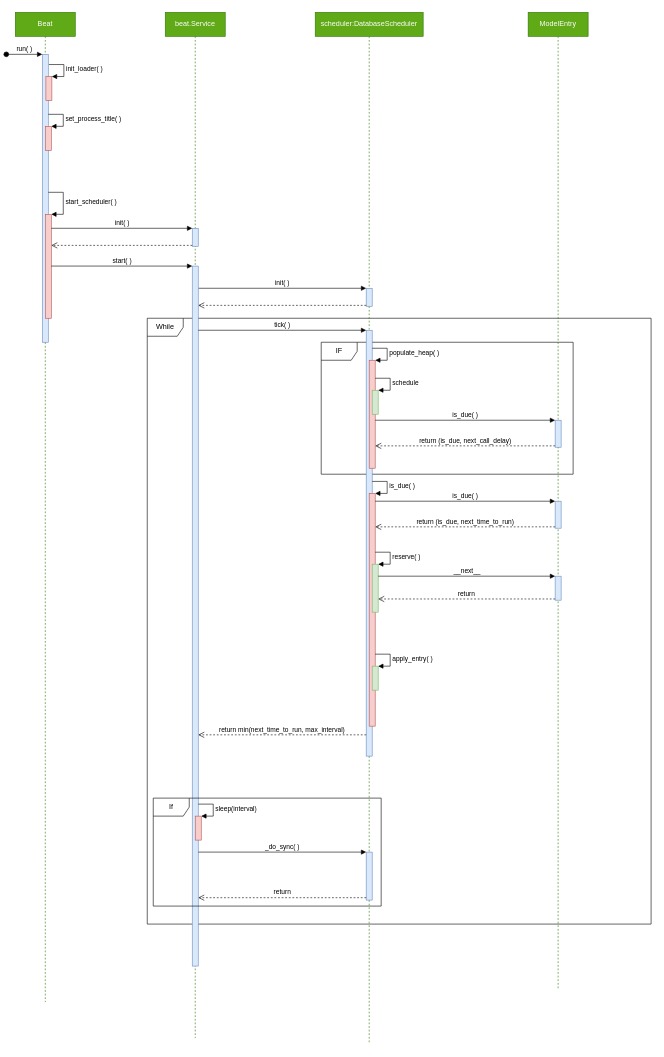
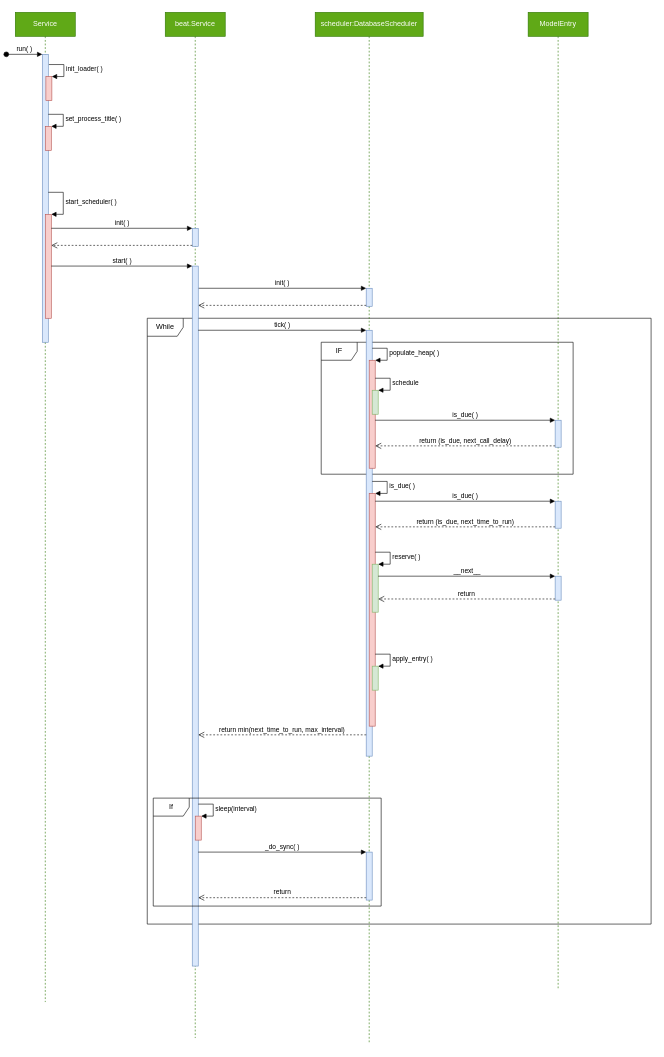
  <mxCell id="0" />
  <mxCell id="1" parent="0" />
  <mxCell id="2" value="While" style="shape=umlFrame;whiteSpace=wrap;html=1;" parent="1" vertex="1"><mxGeometry x="240" y="530" width="840" height="1010" as="geometry" /></mxCell>
  <mxCell id="3" value="init( )" style="html=1;verticalAlign=bottom;endArrow=block;entryX=0;entryY=0;" parent="1" source="17" target="26" edge="1"><mxGeometry relative="1" as="geometry"><mxPoint x="326" y="484" as="sourcePoint" /></mxGeometry></mxCell>
- <mxCell id="4" value="Beat" style="shape=umlLifeline;perimeter=lifelinePerimeter;whiteSpace=wrap;container=1;collapsible=0;recursiveResize=0;outlineConnect=0;fillColor=#60a917;strokeColor=#2D7600;fontColor=#ffffff;" parent="1" vertex="1"><mxGeometry x="20" y="20" width="100" height="1650" as="geometry" /></mxCell>
+ <mxCell id="4" value="Service" style="shape=umlLifeline;perimeter=lifelinePerimeter;whiteSpace=wrap;container=1;collapsible=0;recursiveResize=0;outlineConnect=0;fillColor=#60a917;strokeColor=#2D7600;fontColor=#ffffff;" parent="1" vertex="1"><mxGeometry x="20" y="20" width="100" height="1650" as="geometry" /></mxCell>
  <mxCell id="5" value="" style="html=1;points=[];perimeter=orthogonalPerimeter;fillColor=#dae8fc;strokeColor=#6c8ebf;" parent="4" vertex="1"><mxGeometry x="45" y="70" width="10" height="480" as="geometry" /></mxCell>
  <mxCell id="6" value="run( )" style="html=1;verticalAlign=bottom;startArrow=oval;endArrow=block;startSize=8;" parent="4" target="5" edge="1"><mxGeometry relative="1" as="geometry"><mxPoint x="-15" y="70" as="sourcePoint" /></mxGeometry></mxCell>
  <mxCell id="7" value="" style="group;" parent="4" vertex="1" connectable="0"><mxGeometry x="50" y="170" width="30" height="60" as="geometry" /></mxCell>
  <mxCell id="8" value="" style="html=1;points=[];perimeter=orthogonalPerimeter;fillColor=#f8cecc;strokeColor=#b85450;" parent="7" vertex="1"><mxGeometry y="20" width="10" height="40" as="geometry" /></mxCell>
  <mxCell id="9" value="set_process_title( )" style="edgeStyle=orthogonalEdgeStyle;html=1;align=left;spacingLeft=2;endArrow=block;rounded=0;entryX=1;entryY=0;" parent="7" target="8" edge="1"><mxGeometry relative="1" as="geometry"><mxPoint x="5" as="sourcePoint" /><Array as="points"><mxPoint x="30" /></Array></mxGeometry></mxCell>
  <mxCell id="10" value="" style="group" parent="4" vertex="1" connectable="0"><mxGeometry x="50" y="250" width="30" height="260" as="geometry" /></mxCell>
  <mxCell id="11" value="" style="html=1;points=[];perimeter=orthogonalPerimeter;fillColor=#f8cecc;strokeColor=#b85450;" parent="10" vertex="1"><mxGeometry y="86.667" width="10" height="173.333" as="geometry" /></mxCell>
  <mxCell id="12" value="start_scheduler( )" style="edgeStyle=orthogonalEdgeStyle;html=1;align=left;spacingLeft=2;endArrow=block;rounded=0;entryX=1;entryY=0;" parent="4" source="5" target="11" edge="1"><mxGeometry relative="1" as="geometry"><mxPoint x="55" y="250" as="sourcePoint" /><Array as="points"><mxPoint x="80" y="300" /><mxPoint x="80" y="337" /></Array></mxGeometry></mxCell>
  <mxCell id="13" value="" style="html=1;points=[];perimeter=orthogonalPerimeter;fillColor=#f8cecc;strokeColor=#b85450;" parent="1" vertex="1"><mxGeometry x="71" y="127" width="10" height="40" as="geometry" /></mxCell>
  <mxCell id="14" value="init_loader( )" style="edgeStyle=orthogonalEdgeStyle;html=1;align=left;spacingLeft=2;endArrow=block;rounded=0;entryX=1;entryY=0;" parent="1" target="13" edge="1"><mxGeometry relative="1" as="geometry"><mxPoint x="76" y="107" as="sourcePoint" /><Array as="points"><mxPoint x="101" y="107" /></Array></mxGeometry></mxCell>
  <mxCell id="15" value="beat.Service" style="shape=umlLifeline;perimeter=lifelinePerimeter;whiteSpace=wrap;html=1;container=1;collapsible=0;recursiveResize=0;outlineConnect=0;fillColor=#60a917;strokeColor=#2D7600;fontColor=#ffffff;" parent="1" vertex="1"><mxGeometry x="270" y="20" width="100" height="1710" as="geometry" /></mxCell>
  <mxCell id="16" value="" style="html=1;points=[];perimeter=orthogonalPerimeter;fillColor=#dae8fc;strokeColor=#6c8ebf;" parent="15" vertex="1"><mxGeometry x="45" y="360" width="10" height="30" as="geometry" /></mxCell>
  <mxCell id="17" value="" style="html=1;points=[];perimeter=orthogonalPerimeter;fillColor=#dae8fc;strokeColor=#6c8ebf;" parent="15" vertex="1"><mxGeometry x="45" y="423" width="10" height="1167" as="geometry" /></mxCell>
  <mxCell id="18" value="" style="html=1;points=[];perimeter=orthogonalPerimeter;fillColor=#f8cecc;strokeColor=#b85450;" parent="15" vertex="1"><mxGeometry x="50" y="1340" width="10" height="40" as="geometry" /></mxCell>
  <mxCell id="19" value="sleep(interval)" style="edgeStyle=orthogonalEdgeStyle;html=1;align=left;spacingLeft=2;endArrow=block;rounded=0;entryX=1;entryY=0;" parent="15" target="18" edge="1"><mxGeometry relative="1" as="geometry"><mxPoint x="55" y="1320" as="sourcePoint" /><Array as="points"><mxPoint x="80" y="1320" /></Array></mxGeometry></mxCell>
  <mxCell id="20" value="If" style="shape=umlFrame;whiteSpace=wrap;html=1;" parent="15" vertex="1"><mxGeometry x="-20" y="1310" width="380" height="180" as="geometry" /></mxCell>
  <mxCell id="21" value="init( )" style="html=1;verticalAlign=bottom;endArrow=block;entryX=0;entryY=0;" parent="1" source="11" target="16" edge="1"><mxGeometry relative="1" as="geometry"><mxPoint x="110" y="380" as="sourcePoint" /></mxGeometry></mxCell>
  <mxCell id="22" value="" style="html=1;verticalAlign=bottom;endArrow=open;dashed=1;endSize=8;exitX=0;exitY=0.95;" parent="1" source="16" target="11" edge="1"><mxGeometry relative="1" as="geometry"><mxPoint x="130" y="409" as="targetPoint" /></mxGeometry></mxCell>
  <mxCell id="23" value="start( )" style="html=1;verticalAlign=bottom;endArrow=block;entryX=0;entryY=0;exitX=1;exitY=0.498;exitDx=0;exitDy=0;exitPerimeter=0;" parent="1" source="11" target="17" edge="1"><mxGeometry relative="1" as="geometry"><mxPoint x="245" y="443" as="sourcePoint" /></mxGeometry></mxCell>
  <mxCell id="24" value="scheduler:DatabaseScheduler" style="shape=umlLifeline;perimeter=lifelinePerimeter;whiteSpace=wrap;html=1;container=1;collapsible=0;recursiveResize=0;outlineConnect=0;fillColor=#60a917;strokeColor=#2D7600;fontColor=#ffffff;" parent="1" vertex="1"><mxGeometry x="520" y="20" width="180" height="1720" as="geometry" /></mxCell>
  <mxCell id="25" value="IF" style="shape=umlFrame;whiteSpace=wrap;html=1;" parent="24" vertex="1"><mxGeometry x="10" y="550" width="420" height="220" as="geometry" /></mxCell>
  <mxCell id="26" value="" style="html=1;points=[];perimeter=orthogonalPerimeter;fillColor=#dae8fc;strokeColor=#6c8ebf;" parent="24" vertex="1"><mxGeometry x="85" y="460" width="10" height="30" as="geometry" /></mxCell>
  <mxCell id="27" value="" style="html=1;points=[];perimeter=orthogonalPerimeter;fillColor=#dae8fc;strokeColor=#6c8ebf;" parent="24" vertex="1"><mxGeometry x="85" y="530" width="10" height="710" as="geometry" /></mxCell>
  <mxCell id="28" value="" style="html=1;points=[];perimeter=orthogonalPerimeter;fillColor=#f8cecc;strokeColor=#b85450;" parent="24" vertex="1"><mxGeometry x="90" y="580" width="10" height="180" as="geometry" /></mxCell>
  <mxCell id="29" value="populate_heap( )" style="edgeStyle=orthogonalEdgeStyle;html=1;align=left;spacingLeft=2;endArrow=block;rounded=0;entryX=1;entryY=0;" parent="24" target="28" edge="1"><mxGeometry relative="1" as="geometry"><mxPoint x="95" y="560" as="sourcePoint" /><Array as="points"><mxPoint x="120" y="560" /></Array></mxGeometry></mxCell>
  <mxCell id="30" value="" style="html=1;points=[];perimeter=orthogonalPerimeter;fillColor=#f8cecc;strokeColor=#b85450;" parent="24" vertex="1"><mxGeometry x="90" y="802" width="10" height="388" as="geometry" /></mxCell>
  <mxCell id="31" value="is_due( )" style="edgeStyle=orthogonalEdgeStyle;html=1;align=left;spacingLeft=2;endArrow=block;rounded=0;entryX=1;entryY=0;" parent="24" target="30" edge="1"><mxGeometry relative="1" as="geometry"><mxPoint x="95" y="782" as="sourcePoint" /><Array as="points"><mxPoint x="120" y="782" /><mxPoint x="120" y="802" /></Array></mxGeometry></mxCell>
  <mxCell id="32" value="" style="html=1;points=[];perimeter=orthogonalPerimeter;fillColor=#d5e8d4;strokeColor=#82b366;" parent="24" vertex="1"><mxGeometry x="95" y="630" width="10" height="40" as="geometry" /></mxCell>
  <mxCell id="33" value="schedule" style="edgeStyle=orthogonalEdgeStyle;align=left;spacingLeft=2;endArrow=block;rounded=0;entryX=1;entryY=0;" parent="24" target="32" edge="1"><mxGeometry relative="1" as="geometry"><mxPoint x="100" y="610" as="sourcePoint" /><Array as="points"><mxPoint x="125" y="610" /></Array></mxGeometry></mxCell>
  <mxCell id="34" value="" style="html=1;points=[];perimeter=orthogonalPerimeter;fillColor=#d5e8d4;strokeColor=#82b366;" parent="24" vertex="1"><mxGeometry x="95" y="920" width="10" height="80" as="geometry" /></mxCell>
  <mxCell id="35" value="reserve( )" style="edgeStyle=orthogonalEdgeStyle;html=1;align=left;spacingLeft=2;endArrow=block;rounded=0;entryX=1;entryY=0;" parent="24" target="34" edge="1"><mxGeometry relative="1" as="geometry"><mxPoint x="100" y="900" as="sourcePoint" /><Array as="points"><mxPoint x="125" y="900" /></Array></mxGeometry></mxCell>
  <mxCell id="36" value="" style="html=1;points=[];perimeter=orthogonalPerimeter;fillColor=#d5e8d4;strokeColor=#82b366;" parent="24" vertex="1"><mxGeometry x="95" y="1090" width="10" height="40" as="geometry" /></mxCell>
  <mxCell id="37" value="apply_entry( )" style="edgeStyle=orthogonalEdgeStyle;html=1;align=left;spacingLeft=2;endArrow=block;rounded=0;entryX=1;entryY=0;" parent="24" target="36" edge="1"><mxGeometry relative="1" as="geometry"><mxPoint x="100" y="1070" as="sourcePoint" /><Array as="points"><mxPoint x="125" y="1070" /></Array></mxGeometry></mxCell>
  <mxCell id="38" value="" style="html=1;points=[];perimeter=orthogonalPerimeter;fillColor=#dae8fc;strokeColor=#6c8ebf;" parent="24" vertex="1"><mxGeometry x="85" y="1400" width="10" height="80" as="geometry" /></mxCell>
  <mxCell id="39" value="" style="html=1;verticalAlign=bottom;endArrow=open;dashed=1;endSize=8;exitX=0;exitY=0.95;" parent="1" source="26" target="17" edge="1"><mxGeometry relative="1" as="geometry"><mxPoint x="350" y="512.5" as="targetPoint" /></mxGeometry></mxCell>
  <mxCell id="40" value="tick( )" style="html=1;verticalAlign=bottom;endArrow=block;entryX=0;entryY=0;" parent="1" source="17" target="27" edge="1"><mxGeometry relative="1" as="geometry"><mxPoint x="515" y="550" as="sourcePoint" /></mxGeometry></mxCell>
  <mxCell id="41" value="return min(next_time_to_run, max_interval)" style="verticalAlign=bottom;endArrow=open;dashed=1;endSize=8;exitX=0;exitY=0.95;" parent="1" source="27" target="17" edge="1"><mxGeometry relative="1" as="geometry"><mxPoint x="515" y="626" as="targetPoint" /></mxGeometry></mxCell>
  <mxCell id="42" value="ModelEntry" style="shape=umlLifeline;perimeter=lifelinePerimeter;whiteSpace=wrap;html=1;container=1;collapsible=0;recursiveResize=0;outlineConnect=0;fillColor=#60a917;strokeColor=#2D7600;fontColor=#ffffff;" parent="1" vertex="1"><mxGeometry x="875" y="20" width="100" height="1630" as="geometry" /></mxCell>
  <mxCell id="43" value="" style="html=1;points=[];perimeter=orthogonalPerimeter;fillColor=#dae8fc;strokeColor=#6c8ebf;" parent="42" vertex="1"><mxGeometry x="45" y="815" width="10" height="45" as="geometry" /></mxCell>
  <mxCell id="44" value="" style="html=1;points=[];perimeter=orthogonalPerimeter;fillColor=#dae8fc;strokeColor=#6c8ebf;" parent="42" vertex="1"><mxGeometry x="45" y="680" width="10" height="45" as="geometry" /></mxCell>
  <mxCell id="45" value="" style="html=1;points=[];perimeter=orthogonalPerimeter;fillColor=#dae8fc;strokeColor=#6c8ebf;" parent="42" vertex="1"><mxGeometry x="45" y="940" width="10" height="40" as="geometry" /></mxCell>
  <mxCell id="46" value="&lt;span style=&quot;text-align: left&quot;&gt;is_due( )&lt;/span&gt;" style="html=1;verticalAlign=bottom;endArrow=block;entryX=0;entryY=0;" parent="1" source="30" target="43" edge="1"><mxGeometry relative="1" as="geometry"><mxPoint x="850" y="762" as="sourcePoint" /></mxGeometry></mxCell>
  <mxCell id="47" value="return (is_due, next_time_to_run)" style="html=1;verticalAlign=bottom;endArrow=open;dashed=1;endSize=8;exitX=0;exitY=0.95;" parent="1" source="43" target="30" edge="1"><mxGeometry relative="1" as="geometry"><mxPoint x="850" y="838" as="targetPoint" /></mxGeometry></mxCell>
  <mxCell id="48" value="&lt;span style=&quot;text-align: left&quot;&gt;is_due( )&lt;/span&gt;" style="html=1;verticalAlign=bottom;endArrow=block;entryX=0;entryY=0;" parent="1" source="28" target="44" edge="1"><mxGeometry relative="1" as="geometry"><mxPoint x="650" y="700" as="sourcePoint" /></mxGeometry></mxCell>
  <mxCell id="49" value="return (is_due, next_call_delay)" style="html=1;verticalAlign=bottom;endArrow=open;dashed=1;endSize=8;exitX=0;exitY=0.95;" parent="1" source="44" target="28" edge="1"><mxGeometry relative="1" as="geometry"><mxPoint x="660" y="750" as="targetPoint" /></mxGeometry></mxCell>
  <mxCell id="50" value="__next__" style="html=1;verticalAlign=bottom;endArrow=block;entryX=0;entryY=0;" parent="1" source="34" target="45" edge="1"><mxGeometry relative="1" as="geometry"><mxPoint x="850" y="950" as="sourcePoint" /></mxGeometry></mxCell>
  <mxCell id="51" value="return" style="html=1;verticalAlign=bottom;endArrow=open;dashed=1;endSize=8;exitX=0;exitY=0.95;" parent="1" source="45" target="34" edge="1"><mxGeometry relative="1" as="geometry"><mxPoint x="840" y="990" as="targetPoint" /></mxGeometry></mxCell>
  <mxCell id="52" value="&lt;span style=&quot;text-align: left&quot;&gt;_do_sync( )&lt;/span&gt;" style="html=1;verticalAlign=bottom;endArrow=block;entryX=0;entryY=0;" parent="1" source="17" target="38" edge="1"><mxGeometry relative="1" as="geometry"><mxPoint x="535" y="1420" as="sourcePoint" /></mxGeometry></mxCell>
  <mxCell id="53" value="return" style="html=1;verticalAlign=bottom;endArrow=open;dashed=1;endSize=8;exitX=0;exitY=0.95;" parent="1" source="38" target="17" edge="1"><mxGeometry relative="1" as="geometry"><mxPoint x="535" y="1496" as="targetPoint" /></mxGeometry></mxCell>
